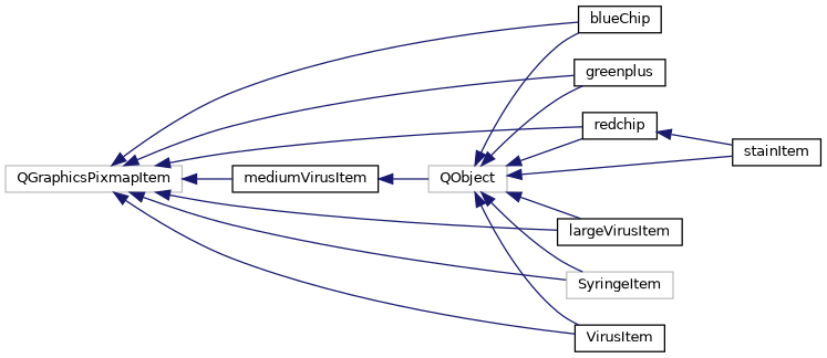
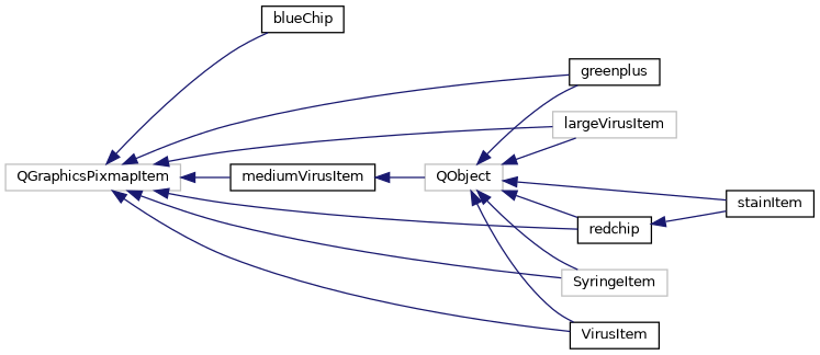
  digraph {
    fontname="DejaVu Sans"
    rankdir=LR
    node [color=black fillcolor=white fontname="DejaVu Sans" fontsize=10 shape=record style=filled]
    edge [color=midnightblue dir=back fontname="DejaVu Sans" fontsize=10 labelfontname=Helvetica labelfontsize=10 style=solid]
    n1 [color=grey75 height=0.2 label=QGraphicsPixmapItem width=0.4]
    n2 [height=0.2 label=blueChip width=0.4]
    n3 [height=0.2 label=greenplus width=0.4]
-   n4 [height=0.2 label=largeVirusItem width=0.4]
+   n4 [color=grey75 height=0.2 label=largeVirusItem width=0.4]
    n5 [height=0.2 label=mediumVirusItem width=0.4]
    n6 [height=0.2 label=redchip width=0.4]
    n7 [color=grey75 height=0.2 label=SyringeItem width=0.4]
    n8 [height=0.2 label=VirusItem width=0.4]
    n9 [color=grey75 height=0.2 label=QObject width=0.4]
    n10 [height=0.2 label=stainItem width=0.4]
    n1 -> n2
    n1 -> n3
    n1 -> n4
    n1 -> n5
    n1 -> n6
    n1 -> n7
    n1 -> n8
    n5 -> n9
    n6 -> n10
-   n9 -> n2
    n9 -> n3
    n9 -> n4
    n9 -> n6
    n9 -> n7
    n9 -> n8
    n9 -> n10
  }
